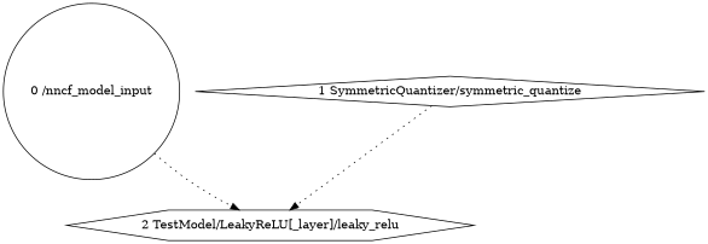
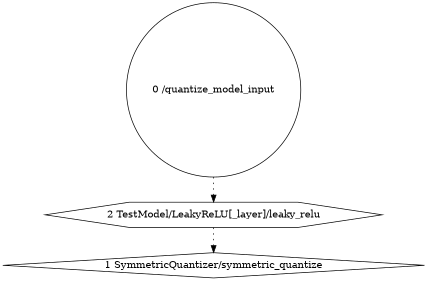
  strict digraph {
    edge [style=dotted]
-   "0 /nncf_model_input" [shape=circle type=nncf_model_input]
+   "0 /nncf_model_input" [shape=circle type=nncf_model_input label="0 /quantize_model_input"]
    "2 TestModel/LeakyReLU[_layer]/leaky_relu" [scope="TestModel/LeakyReLU[_layer]" shape=hexagon type=leaky_relu]
    "1 SymmetricQuantizer/symmetric_quantize" [scope=SymmetricQuantizer shape=diamond type=symmetric_quantize]
    "0 /nncf_model_input" -> "2 TestModel/LeakyReLU[_layer]/leaky_relu"
-   "1 SymmetricQuantizer/symmetric_quantize" -> "2 TestModel/LeakyReLU[_layer]/leaky_relu"
+   "2 TestModel/LeakyReLU[_layer]/leaky_relu" -> "1 SymmetricQuantizer/symmetric_quantize"
  }
